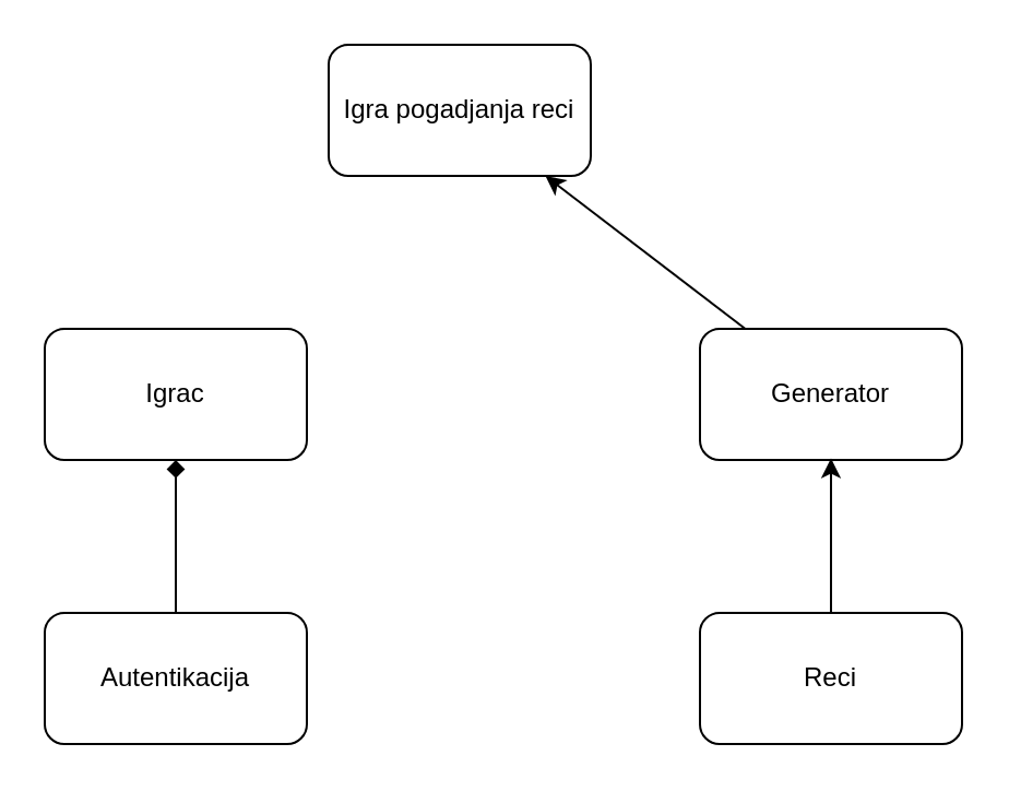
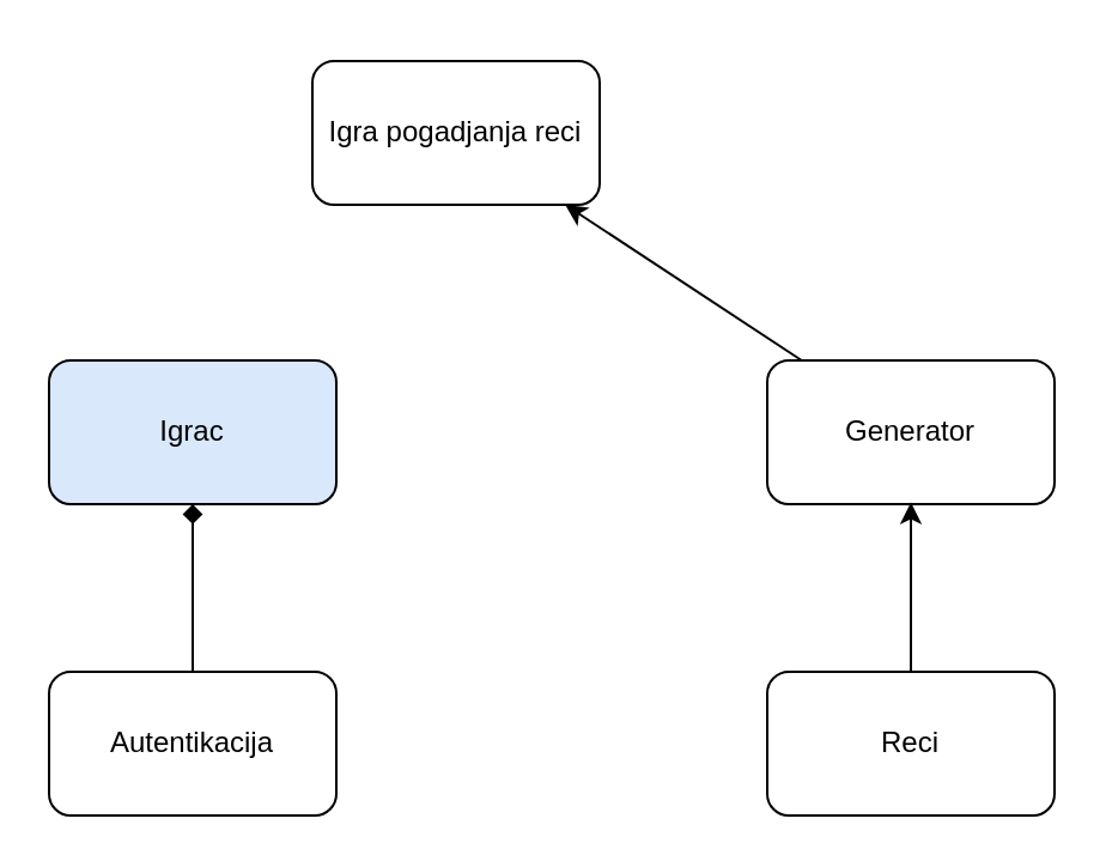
  <mxCell id="0" />
  <mxCell id="1" parent="0" />
- <mxCell id="2" value="Igra pogadjanja reci" style="rounded=1;whiteSpace=wrap;html=1;" vertex="1" parent="1"><mxGeometry x="150" y="20" width="120" height="60" as="geometry" /></mxCell>
- <mxCell id="3" value="Igrac" style="rounded=1;whiteSpace=wrap;html=1;" vertex="1" parent="1"><mxGeometry x="20" y="150" width="120" height="60" as="geometry" /></mxCell>
+ <mxCell id="2" value="Igra pogadjanja reci" style="rounded=1;whiteSpace=wrap;html=1;" vertex="1" parent="1"><mxGeometry x="130" y="25" width="120" height="60" as="geometry" /></mxCell>
+ <mxCell id="3" value="Igrac" style="rounded=1;whiteSpace=wrap;html=1;fillColor=#dae8fc;" vertex="1" parent="1"><mxGeometry x="20" y="150" width="120" height="60" as="geometry" /></mxCell>
  <mxCell id="4" value="Reci" style="rounded=1;whiteSpace=wrap;html=1;" vertex="1" parent="1"><mxGeometry x="320" y="280" width="120" height="60" as="geometry" /></mxCell>
  <mxCell id="5" value="Generator" style="rounded=1;whiteSpace=wrap;html=1;" vertex="1" parent="1"><mxGeometry x="320" y="150" width="120" height="60" as="geometry" /></mxCell>
  <mxCell id="6" value="Autentikacija" style="rounded=1;whiteSpace=wrap;html=1;" vertex="1" parent="1"><mxGeometry x="20" y="280" width="120" height="60" as="geometry" /></mxCell>
  <mxCell id="7" value="" style="endArrow=diamond;html=1;exitX=0.5;exitY=0;exitDx=0;exitDy=0;entryX=0.5;entryY=1;entryDx=0;entryDy=0;" edge="1" parent="1" source="6" target="3"><mxGeometry width="50" height="50" relative="1" as="geometry"><mxPoint x="-230" y="210" as="sourcePoint" /><mxPoint x="-180" y="160" as="targetPoint" /></mxGeometry></mxCell>
  <mxCell id="8" value="" style="endArrow=classic;html=1;" edge="1" parent="1" source="5" target="2"><mxGeometry width="50" height="50" relative="1" as="geometry"><mxPoint x="380" y="129.289" as="sourcePoint" /><mxPoint x="380" y="79.289" as="targetPoint" /></mxGeometry></mxCell>
  <mxCell id="9" value="" style="endArrow=classic;html=1;" edge="1" parent="1" source="4"><mxGeometry width="50" height="50" relative="1" as="geometry"><mxPoint x="380" y="259.289" as="sourcePoint" /><mxPoint x="380" y="209.289" as="targetPoint" /></mxGeometry></mxCell>
